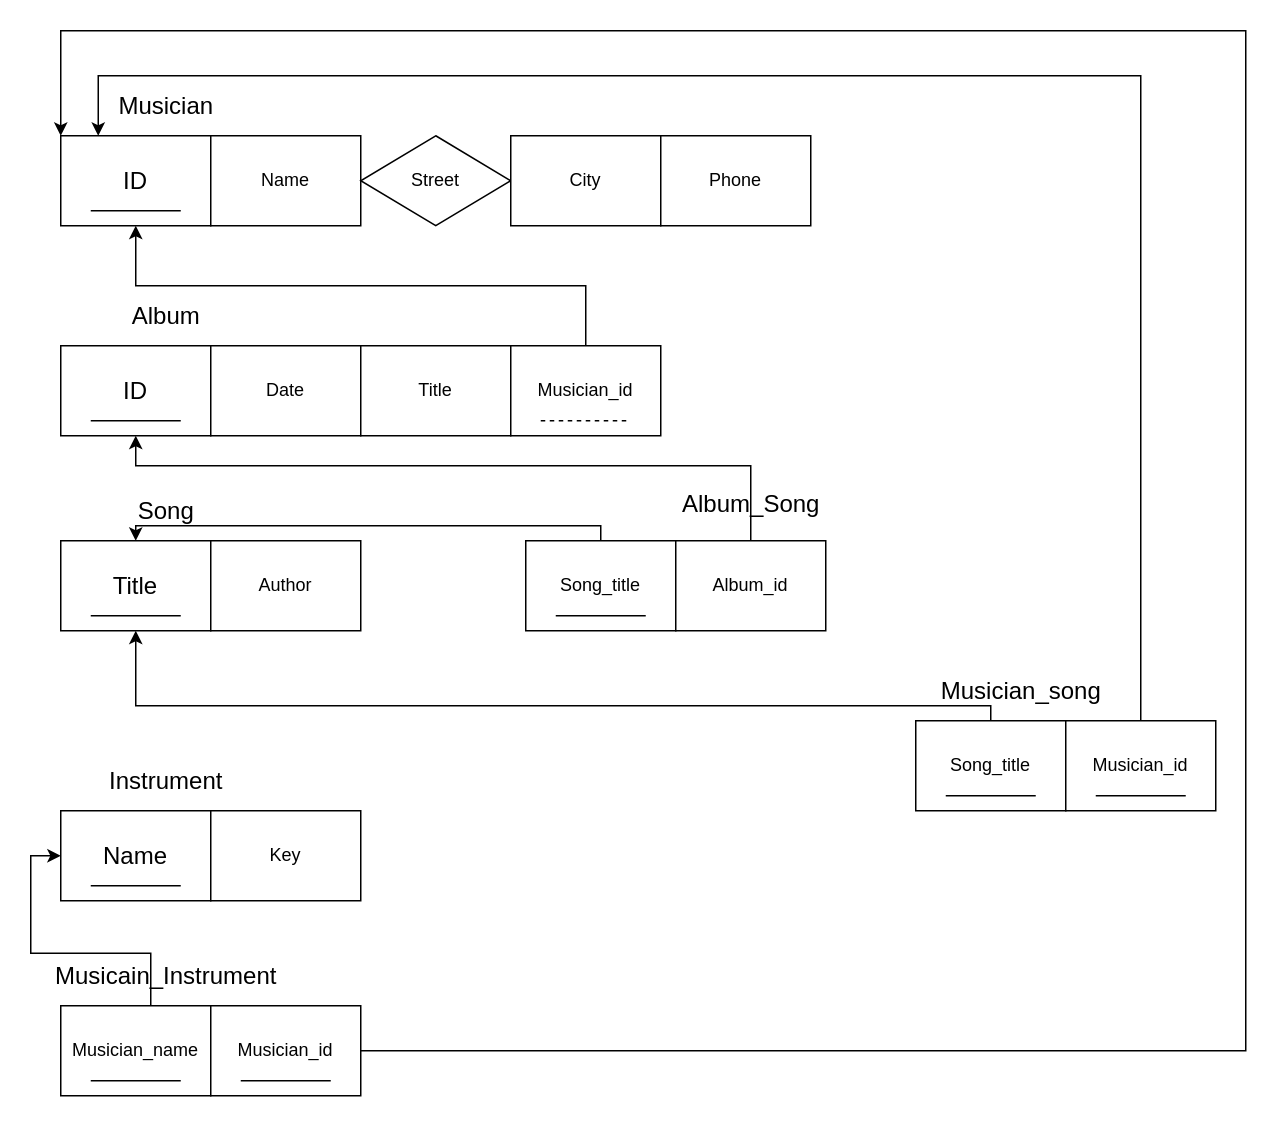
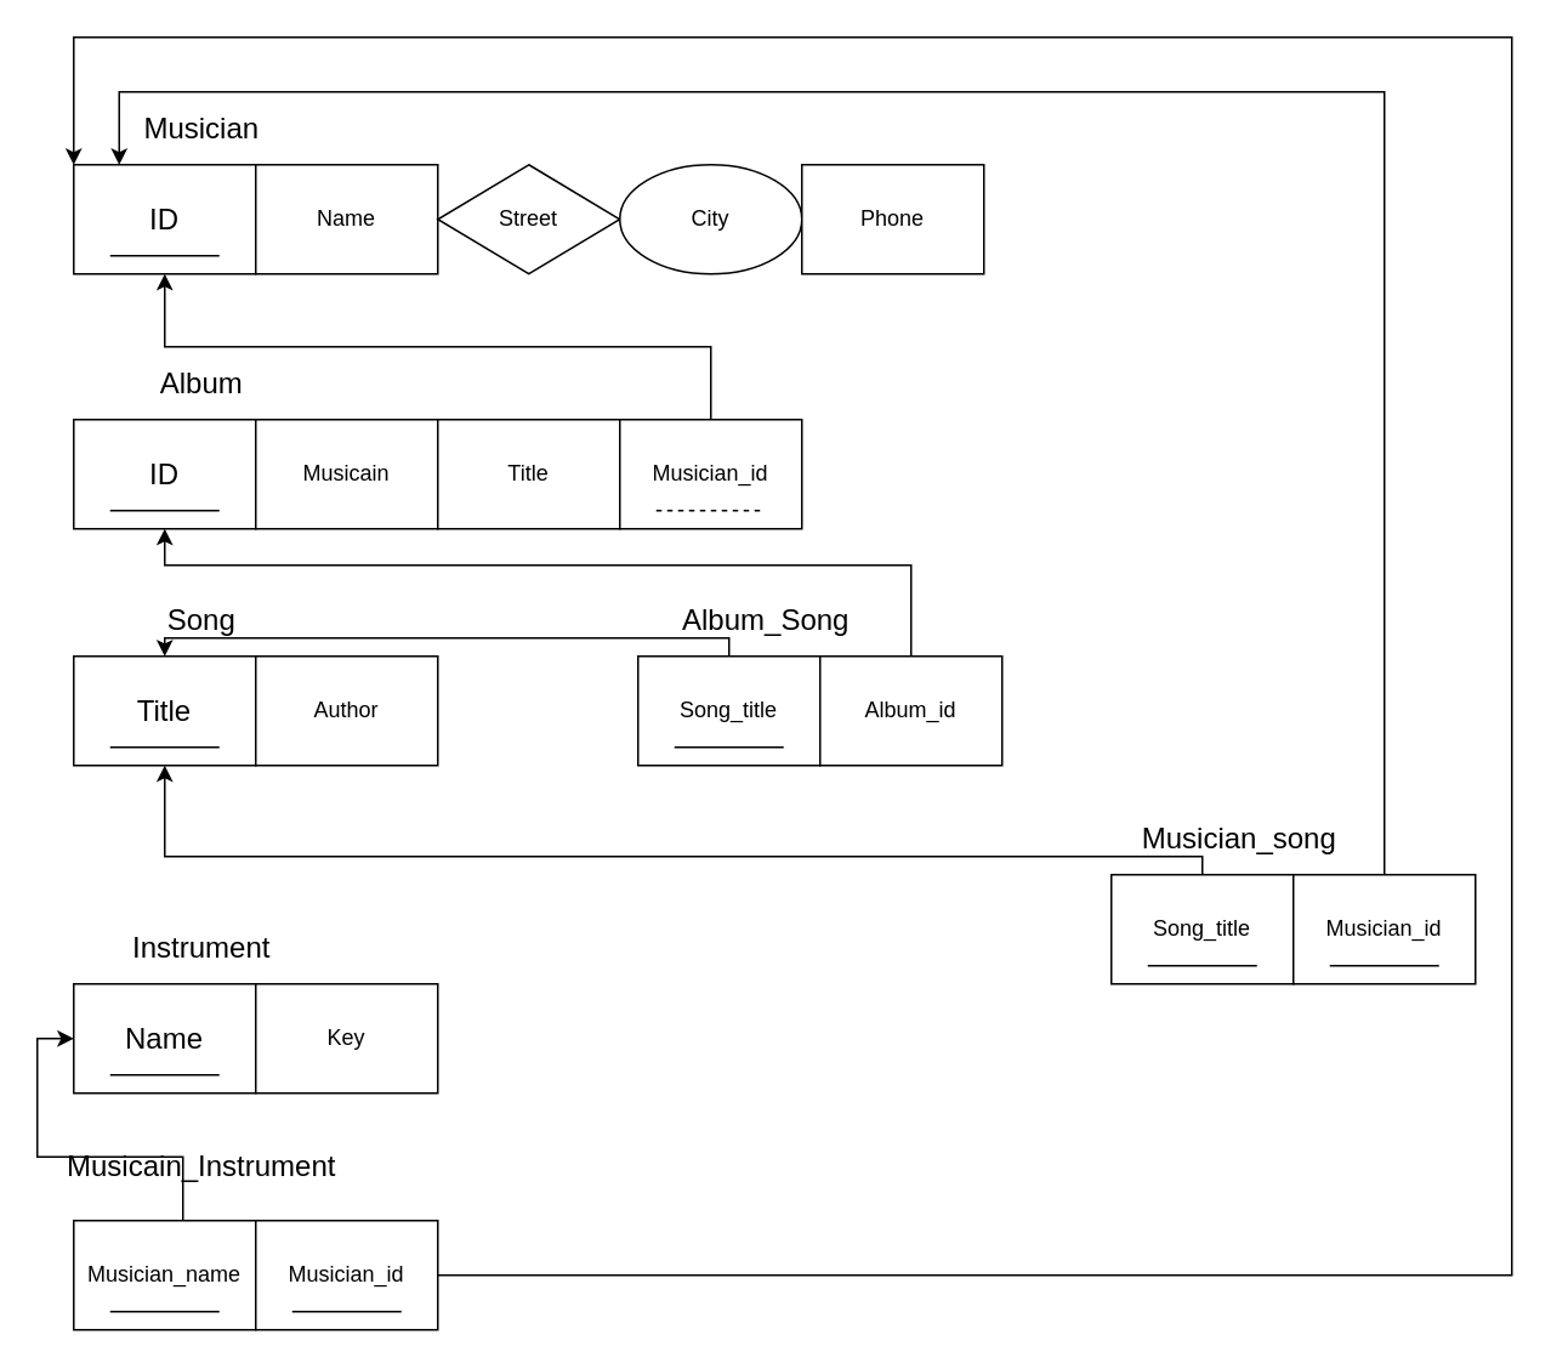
  <mxCell id="0" />
  <mxCell id="1" parent="0" />
  <mxCell id="2" value="&lt;font style=&quot;font-size: 16px&quot;&gt;ID&lt;/font&gt;" style="rounded=0;whiteSpace=wrap;html=1;" vertex="1" parent="1"><mxGeometry x="40" y="90" width="100" height="60" as="geometry" /></mxCell>
  <mxCell id="3" value="" style="endArrow=none;html=1;" edge="1" parent="1" source="2"><mxGeometry width="50" height="50" relative="1" as="geometry"><mxPoint x="420" y="430" as="sourcePoint" /><mxPoint x="140" y="150" as="targetPoint" /><Array as="points"><mxPoint x="140" y="90" /></Array></mxGeometry></mxCell>
  <mxCell id="4" value="" style="endArrow=none;html=1;" edge="1" parent="1"><mxGeometry width="50" height="50" relative="1" as="geometry"><mxPoint x="60" y="140" as="sourcePoint" /><mxPoint x="120" y="140" as="targetPoint" /></mxGeometry></mxCell>
  <mxCell id="5" value="Name" style="rounded=0;whiteSpace=wrap;html=1;" vertex="1" parent="1"><mxGeometry x="140" y="90" width="100" height="60" as="geometry" /></mxCell>
  <mxCell id="6" value="Street" style="rhombus;whiteSpace=wrap;html=1;" vertex="1" parent="1"><mxGeometry x="240" y="90" width="100" height="60" as="geometry" /></mxCell>
- <mxCell id="7" value="City" style="rounded=0;whiteSpace=wrap;html=1;" vertex="1" parent="1"><mxGeometry x="340" y="90" width="100" height="60" as="geometry" /></mxCell>
+ <mxCell id="7" value="City" style="ellipse;whiteSpace=wrap;html=1;" vertex="1" parent="1"><mxGeometry x="340" y="90" width="100" height="60" as="geometry" /></mxCell>
  <mxCell id="8" value="Phone" style="rounded=0;whiteSpace=wrap;html=1;" vertex="1" parent="1"><mxGeometry x="440" y="90" width="100" height="60" as="geometry" /></mxCell>
  <mxCell id="9" value="&lt;font style=&quot;font-size: 16px&quot;&gt;Musician&lt;/font&gt;" style="text;html=1;resizable=0;autosize=1;align=center;verticalAlign=middle;points=[];fillColor=none;strokeColor=none;rounded=0;" vertex="1" parent="1"><mxGeometry x="70" y="60" width="80" height="20" as="geometry" /></mxCell>
  <mxCell id="10" value="&lt;font style=&quot;font-size: 16px&quot;&gt;ID&lt;/font&gt;" style="rounded=0;whiteSpace=wrap;html=1;" vertex="1" parent="1"><mxGeometry x="40" y="230" width="100" height="60" as="geometry" /></mxCell>
  <mxCell id="11" value="" style="endArrow=none;html=1;" edge="1" parent="1" source="10"><mxGeometry width="50" height="50" relative="1" as="geometry"><mxPoint x="420" y="570" as="sourcePoint" /><mxPoint x="140" y="290" as="targetPoint" /><Array as="points"><mxPoint x="140" y="230" /></Array></mxGeometry></mxCell>
  <mxCell id="12" value="" style="endArrow=none;html=1;" edge="1" parent="1"><mxGeometry width="50" height="50" relative="1" as="geometry"><mxPoint x="60" y="280" as="sourcePoint" /><mxPoint x="120" y="280" as="targetPoint" /></mxGeometry></mxCell>
- <mxCell id="13" value="Date" style="rounded=0;whiteSpace=wrap;html=1;" vertex="1" parent="1"><mxGeometry x="140" y="230" width="100" height="60" as="geometry" /></mxCell>
+ <mxCell id="13" value="Musicain" style="rounded=0;whiteSpace=wrap;html=1;" vertex="1" parent="1"><mxGeometry x="140" y="230" width="100" height="60" as="geometry" /></mxCell>
  <mxCell id="14" value="Title" style="rounded=0;whiteSpace=wrap;html=1;" vertex="1" parent="1"><mxGeometry x="240" y="230" width="100" height="60" as="geometry" /></mxCell>
  <mxCell id="15" style="edgeStyle=orthogonalEdgeStyle;rounded=0;orthogonalLoop=1;jettySize=auto;html=1;entryX=0.5;entryY=1;entryDx=0;entryDy=0;" edge="1" parent="1" source="16" target="2"><mxGeometry relative="1" as="geometry"><mxPoint x="390" y="180" as="targetPoint" /><Array as="points"><mxPoint x="390" y="190" /><mxPoint x="90" y="190" /></Array></mxGeometry></mxCell>
  <mxCell id="16" value="Musician_id" style="rounded=0;whiteSpace=wrap;html=1;" vertex="1" parent="1"><mxGeometry x="340" y="230" width="100" height="60" as="geometry" /></mxCell>
  <mxCell id="17" value="&lt;font style=&quot;font-size: 16px&quot;&gt;Album&lt;/font&gt;" style="text;html=1;resizable=0;autosize=1;align=center;verticalAlign=middle;points=[];fillColor=none;strokeColor=none;rounded=0;" vertex="1" parent="1"><mxGeometry x="80" y="200" width="60" height="20" as="geometry" /></mxCell>
  <mxCell id="18" value="" style="endArrow=none;dashed=1;html=1;" edge="1" parent="1"><mxGeometry width="50" height="50" relative="1" as="geometry"><mxPoint x="360" y="280" as="sourcePoint" /><mxPoint x="420" y="280" as="targetPoint" /></mxGeometry></mxCell>
  <mxCell id="19" value="&lt;font style=&quot;font-size: 16px&quot;&gt;Title&lt;/font&gt;" style="rounded=0;whiteSpace=wrap;html=1;" vertex="1" parent="1"><mxGeometry x="40" y="360" width="100" height="60" as="geometry" /></mxCell>
  <mxCell id="20" value="" style="endArrow=none;html=1;" edge="1" parent="1" source="19"><mxGeometry width="50" height="50" relative="1" as="geometry"><mxPoint x="420" y="700" as="sourcePoint" /><mxPoint x="140" y="420" as="targetPoint" /><Array as="points"><mxPoint x="140" y="360" /></Array></mxGeometry></mxCell>
  <mxCell id="21" value="" style="endArrow=none;html=1;" edge="1" parent="1"><mxGeometry width="50" height="50" relative="1" as="geometry"><mxPoint x="60" y="410" as="sourcePoint" /><mxPoint x="120" y="410" as="targetPoint" /></mxGeometry></mxCell>
  <mxCell id="22" value="Author" style="rounded=0;whiteSpace=wrap;html=1;" vertex="1" parent="1"><mxGeometry x="140" y="360" width="100" height="60" as="geometry" /></mxCell>
  <mxCell id="23" value="&lt;font style=&quot;font-size: 16px&quot;&gt;Song&lt;/font&gt;" style="text;html=1;resizable=0;autosize=1;align=center;verticalAlign=middle;points=[];fillColor=none;strokeColor=none;rounded=0;" vertex="1" parent="1"><mxGeometry x="85" y="330" width="50" height="20" as="geometry" /></mxCell>
  <mxCell id="24" style="edgeStyle=orthogonalEdgeStyle;rounded=0;orthogonalLoop=1;jettySize=auto;html=1;entryX=0.5;entryY=0;entryDx=0;entryDy=0;" edge="1" parent="1" source="25" target="19"><mxGeometry relative="1" as="geometry"><Array as="points"><mxPoint x="400" y="350" /><mxPoint x="90" y="350" /></Array></mxGeometry></mxCell>
  <mxCell id="25" value="&lt;font style=&quot;font-size: 12px&quot;&gt;Song_title&lt;/font&gt;" style="rounded=0;whiteSpace=wrap;html=1;" vertex="1" parent="1"><mxGeometry x="350" y="360" width="100" height="60" as="geometry" /></mxCell>
  <mxCell id="26" value="" style="endArrow=none;html=1;" edge="1" parent="1" source="25"><mxGeometry width="50" height="50" relative="1" as="geometry"><mxPoint x="730" y="700" as="sourcePoint" /><mxPoint x="450" y="420" as="targetPoint" /><Array as="points"><mxPoint x="450" y="360" /></Array></mxGeometry></mxCell>
  <mxCell id="27" value="" style="endArrow=none;html=1;" edge="1" parent="1"><mxGeometry width="50" height="50" relative="1" as="geometry"><mxPoint x="370" y="410" as="sourcePoint" /><mxPoint x="430" y="410" as="targetPoint" /></mxGeometry></mxCell>
  <mxCell id="28" style="edgeStyle=orthogonalEdgeStyle;rounded=0;orthogonalLoop=1;jettySize=auto;html=1;entryX=0.5;entryY=1;entryDx=0;entryDy=0;" edge="1" parent="1" source="29" target="10"><mxGeometry relative="1" as="geometry"><Array as="points"><mxPoint x="500" y="310" /><mxPoint x="90" y="310" /></Array></mxGeometry></mxCell>
  <mxCell id="29" value="Album_id" style="rounded=0;whiteSpace=wrap;html=1;" vertex="1" parent="1"><mxGeometry x="450" y="360" width="100" height="60" as="geometry" /></mxCell>
- <mxCell id="30" value="&lt;font style=&quot;font-size: 16px&quot;&gt;Album_Song&lt;/font&gt;" style="text;html=1;resizable=0;autosize=1;align=center;verticalAlign=middle;points=[];fillColor=none;strokeColor=none;rounded=0;" vertex="1" parent="1"><mxGeometry x="445" y="325" width="110" height="20" as="geometry" /></mxCell>
+ <mxCell id="30" value="&lt;font style=&quot;font-size: 16px&quot;&gt;Album_Song&lt;/font&gt;" style="text;html=1;resizable=0;autosize=1;align=center;verticalAlign=middle;points=[];fillColor=none;strokeColor=none;rounded=0;" vertex="1" parent="1"><mxGeometry x="365" y="330" width="110" height="20" as="geometry" /></mxCell>
  <mxCell id="31" style="edgeStyle=orthogonalEdgeStyle;rounded=0;orthogonalLoop=1;jettySize=auto;html=1;entryX=0.5;entryY=1;entryDx=0;entryDy=0;" edge="1" parent="1" source="32" target="19"><mxGeometry relative="1" as="geometry"><Array as="points"><mxPoint x="660" y="470" /><mxPoint x="90" y="470" /></Array></mxGeometry></mxCell>
  <mxCell id="32" value="&lt;font style=&quot;font-size: 12px&quot;&gt;Song_title&lt;/font&gt;" style="rounded=0;whiteSpace=wrap;html=1;" vertex="1" parent="1"><mxGeometry x="610" y="480" width="100" height="60" as="geometry" /></mxCell>
  <mxCell id="33" value="" style="endArrow=none;html=1;" edge="1" parent="1" source="32"><mxGeometry width="50" height="50" relative="1" as="geometry"><mxPoint x="990" y="820" as="sourcePoint" /><mxPoint x="710" y="540" as="targetPoint" /><Array as="points"><mxPoint x="710" y="480" /></Array></mxGeometry></mxCell>
  <mxCell id="34" value="" style="endArrow=none;html=1;" edge="1" parent="1"><mxGeometry width="50" height="50" relative="1" as="geometry"><mxPoint x="630" y="530" as="sourcePoint" /><mxPoint x="690" y="530" as="targetPoint" /></mxGeometry></mxCell>
  <mxCell id="35" style="edgeStyle=orthogonalEdgeStyle;rounded=0;orthogonalLoop=1;jettySize=auto;html=1;entryX=0.25;entryY=0;entryDx=0;entryDy=0;" edge="1" parent="1" source="36" target="2"><mxGeometry relative="1" as="geometry"><Array as="points"><mxPoint x="760" y="50" /><mxPoint x="65" y="50" /></Array></mxGeometry></mxCell>
  <mxCell id="36" value="Musician_id" style="rounded=0;whiteSpace=wrap;html=1;" vertex="1" parent="1"><mxGeometry x="710" y="480" width="100" height="60" as="geometry" /></mxCell>
  <mxCell id="37" value="&lt;font style=&quot;font-size: 16px&quot;&gt;Musician_song&lt;/font&gt;" style="text;html=1;resizable=0;autosize=1;align=center;verticalAlign=middle;points=[];fillColor=none;strokeColor=none;rounded=0;" vertex="1" parent="1"><mxGeometry x="620" y="450" width="120" height="20" as="geometry" /></mxCell>
  <mxCell id="38" value="" style="endArrow=none;html=1;" edge="1" parent="1"><mxGeometry width="50" height="50" relative="1" as="geometry"><mxPoint x="730" y="530" as="sourcePoint" /><mxPoint x="790" y="530" as="targetPoint" /></mxGeometry></mxCell>
  <mxCell id="39" value="&lt;font style=&quot;font-size: 16px&quot;&gt;Name&lt;/font&gt;" style="rounded=0;whiteSpace=wrap;html=1;" vertex="1" parent="1"><mxGeometry x="40" y="540" width="100" height="60" as="geometry" /></mxCell>
  <mxCell id="40" value="" style="endArrow=none;html=1;" edge="1" parent="1" source="39"><mxGeometry width="50" height="50" relative="1" as="geometry"><mxPoint x="420" y="880" as="sourcePoint" /><mxPoint x="140" y="600" as="targetPoint" /><Array as="points"><mxPoint x="140" y="540" /></Array></mxGeometry></mxCell>
  <mxCell id="41" value="" style="endArrow=none;html=1;" edge="1" parent="1"><mxGeometry width="50" height="50" relative="1" as="geometry"><mxPoint x="60" y="590" as="sourcePoint" /><mxPoint x="120" y="590" as="targetPoint" /></mxGeometry></mxCell>
  <mxCell id="42" value="Key" style="rounded=0;whiteSpace=wrap;html=1;" vertex="1" parent="1"><mxGeometry x="140" y="540" width="100" height="60" as="geometry" /></mxCell>
  <mxCell id="43" value="&lt;font style=&quot;font-size: 16px&quot;&gt;Instrument&lt;/font&gt;" style="text;html=1;resizable=0;autosize=1;align=center;verticalAlign=middle;points=[];fillColor=none;strokeColor=none;rounded=0;" vertex="1" parent="1"><mxGeometry x="65" y="510" width="90" height="20" as="geometry" /></mxCell>
  <mxCell id="44" style="edgeStyle=orthogonalEdgeStyle;rounded=0;orthogonalLoop=1;jettySize=auto;html=1;entryX=0;entryY=0.5;entryDx=0;entryDy=0;" edge="1" parent="1" source="45" target="39"><mxGeometry relative="1" as="geometry"><Array as="points"><mxPoint x="100" y="635" /><mxPoint y="635" x="20" /><mxPoint y="570" x="20" /></Array></mxGeometry></mxCell>
  <mxCell id="45" value="&lt;font style=&quot;font-size: 12px&quot;&gt;Musician_name&lt;/font&gt;" style="rounded=0;whiteSpace=wrap;html=1;" vertex="1" parent="1"><mxGeometry x="40" y="670" width="100" height="60" as="geometry" /></mxCell>
  <mxCell id="46" value="" style="endArrow=none;html=1;" edge="1" parent="1" source="45"><mxGeometry width="50" height="50" relative="1" as="geometry"><mxPoint x="420" y="1010" as="sourcePoint" /><mxPoint x="140" y="730" as="targetPoint" /><Array as="points"><mxPoint x="140" y="670" /></Array></mxGeometry></mxCell>
  <mxCell id="47" value="" style="endArrow=none;html=1;" edge="1" parent="1"><mxGeometry width="50" height="50" relative="1" as="geometry"><mxPoint x="60" y="720" as="sourcePoint" /><mxPoint x="120" y="720" as="targetPoint" /></mxGeometry></mxCell>
  <mxCell id="48" style="edgeStyle=orthogonalEdgeStyle;rounded=0;orthogonalLoop=1;jettySize=auto;html=1;entryX=0;entryY=0;entryDx=0;entryDy=0;" edge="1" parent="1" source="49" target="2"><mxGeometry relative="1" as="geometry"><mxPoint x="830" y="10" as="targetPoint" /><Array as="points"><mxPoint x="830" y="700" /><mxPoint x="830" y="20" /><mxPoint x="40" y="20" /></Array></mxGeometry></mxCell>
  <mxCell id="49" value="Musician_id" style="rounded=0;whiteSpace=wrap;html=1;" vertex="1" parent="1"><mxGeometry x="140" y="670" width="100" height="60" as="geometry" /></mxCell>
- <mxCell id="50" value="&lt;font style=&quot;font-size: 16px&quot;&gt;Musicain_Instrument&lt;/font&gt;" style="text;html=1;resizable=0;autosize=1;align=center;verticalAlign=middle;points=[];fillColor=none;strokeColor=none;rounded=0;" vertex="1" parent="1"><mxGeometry x="30" y="640" width="160" height="20" as="geometry" /></mxCell>
+ <mxCell id="50" value="&lt;font style=&quot;font-size: 16px&quot;&gt;Musicain_Instrument&lt;/font&gt;" style="text;html=1;resizable=0;autosize=1;align=center;verticalAlign=middle;points=[];fillColor=none;strokeColor=none;rounded=0;" vertex="1" parent="1"><mxGeometry x="30" y="630" width="160" height="20" as="geometry" /></mxCell>
  <mxCell id="51" value="" style="endArrow=none;html=1;" edge="1" parent="1"><mxGeometry width="50" height="50" relative="1" as="geometry"><mxPoint x="160" y="720" as="sourcePoint" /><mxPoint x="220" y="720" as="targetPoint" /></mxGeometry></mxCell>
